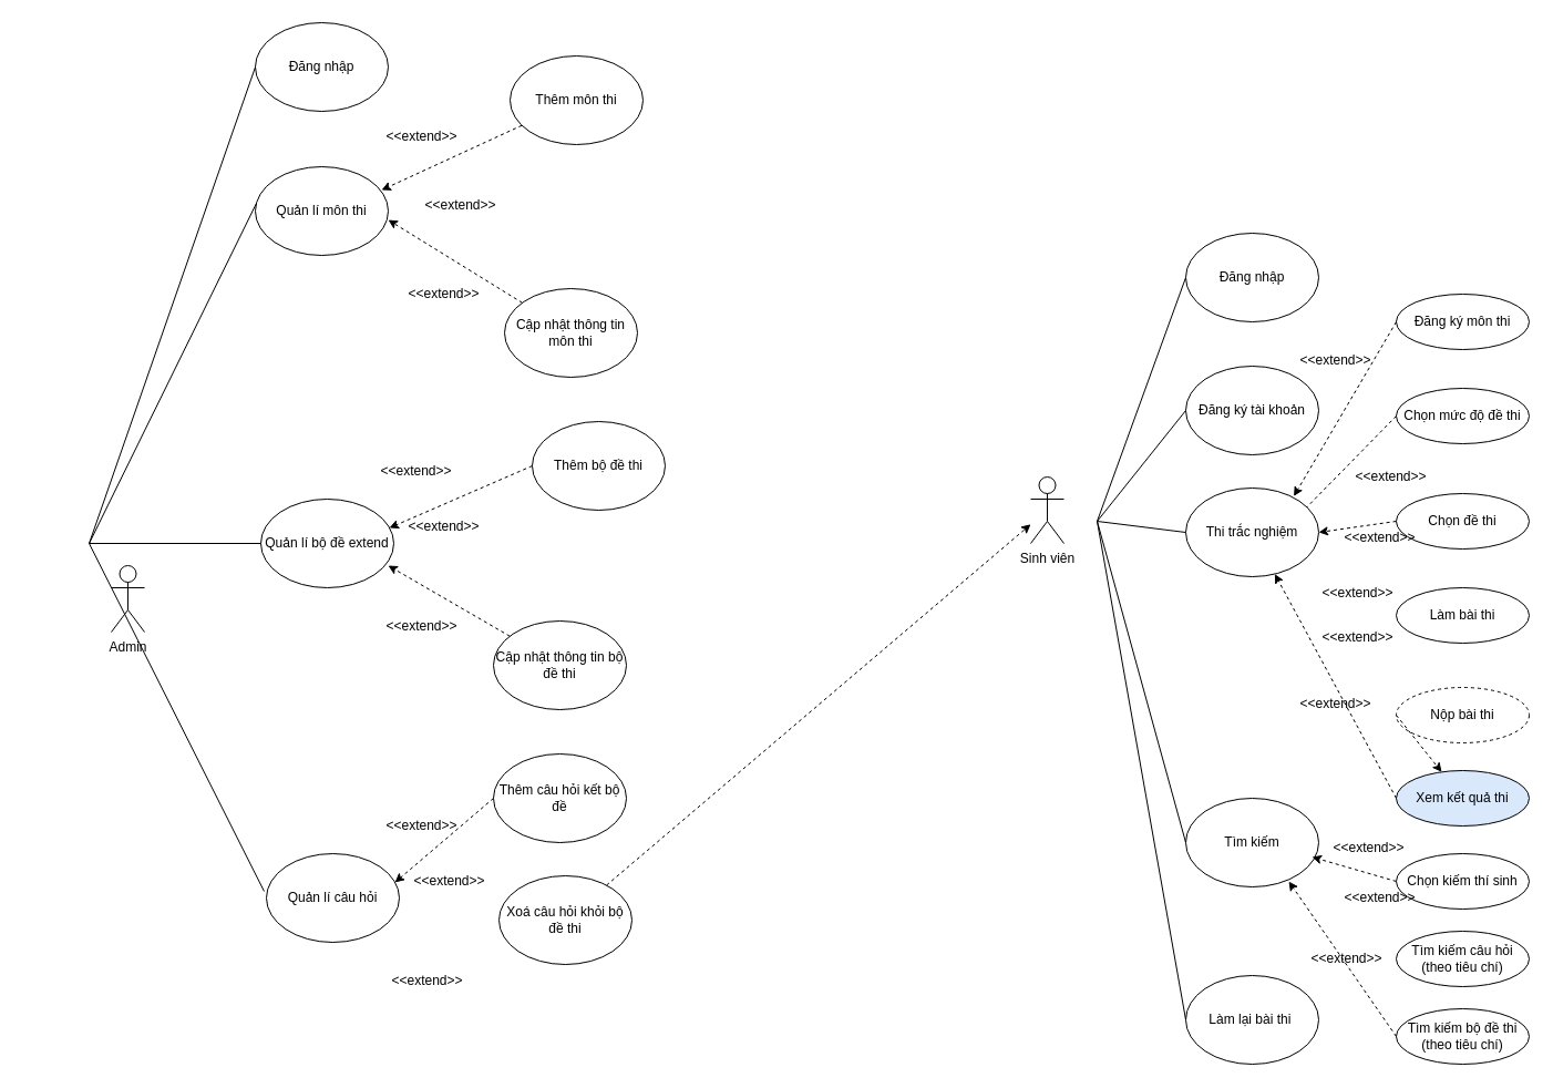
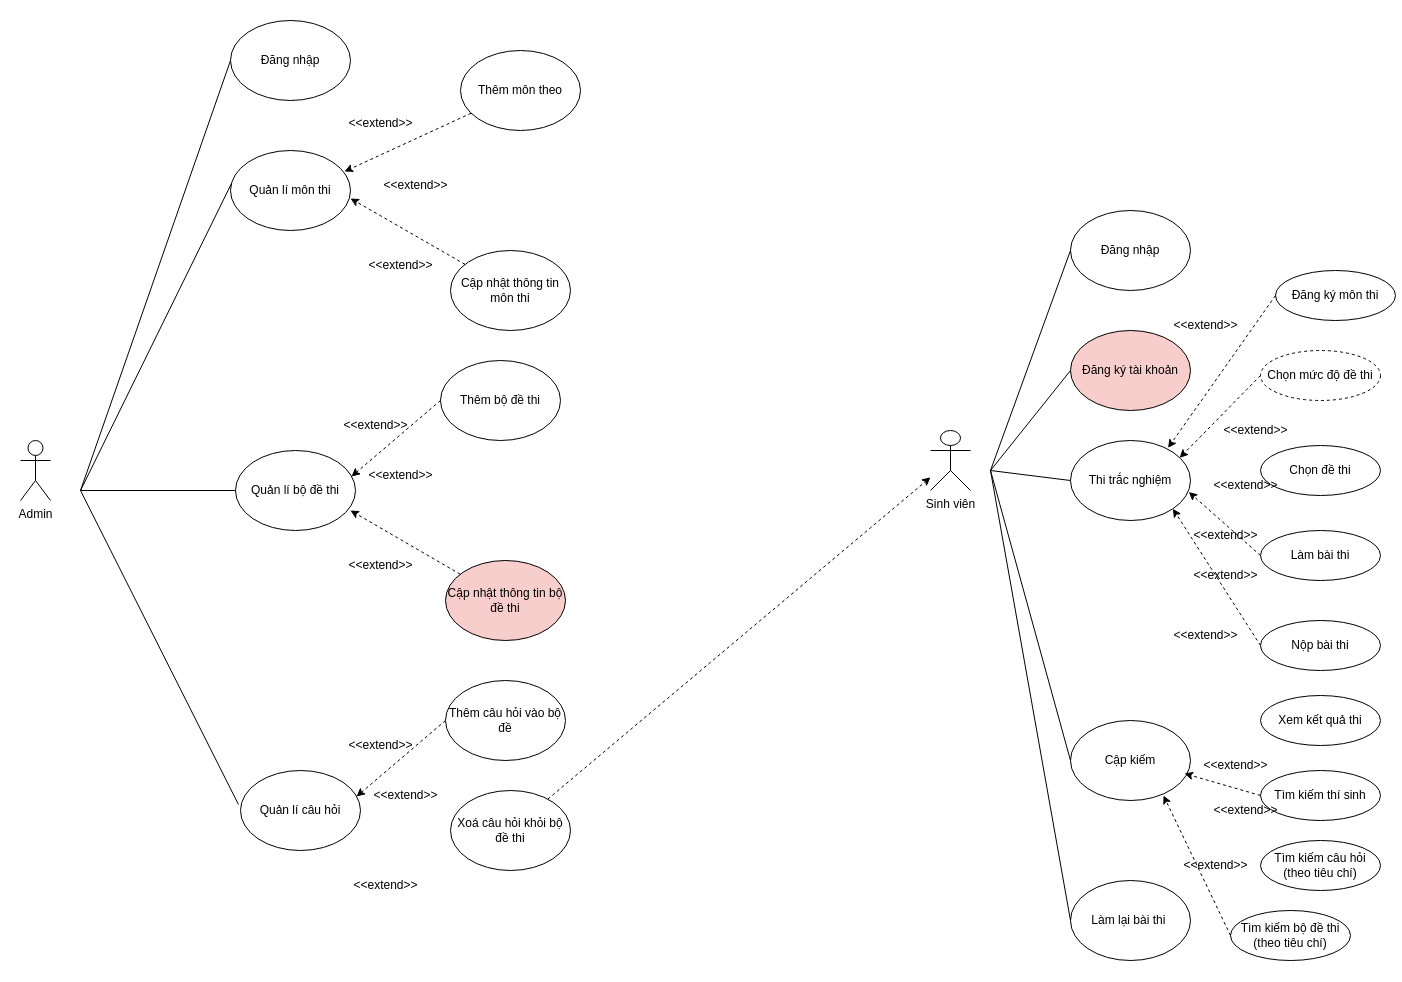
  <mxCell id="0" />
  <mxCell id="1" parent="0" />
- <mxCell id="2" value="Admin" style="shape=umlActor;verticalLabelPosition=bottom;verticalAlign=top;html=1;outlineConnect=0;" vertex="1" parent="1"><mxGeometry x="100" y="510" width="30" height="60" as="geometry" /></mxCell>
- <mxCell id="3" value="Sinh viên" style="shape=umlActor;verticalLabelPosition=bottom;verticalAlign=top;html=1;outlineConnect=0;" vertex="1" parent="1"><mxGeometry x="930" y="430" width="30" height="60" as="geometry" /></mxCell>
+ <mxCell id="2" value="Admin" style="shape=umlActor;verticalLabelPosition=bottom;verticalAlign=top;html=1;outlineConnect=0;" vertex="1" parent="1"><mxGeometry x="20" y="440" width="30" height="60" as="geometry" /></mxCell>
+ <mxCell id="3" value="Sinh viên" style="shape=umlActor;verticalLabelPosition=bottom;verticalAlign=top;html=1;outlineConnect=0;" vertex="1" parent="1"><mxGeometry x="930" y="430" width="40" height="60" as="geometry" /></mxCell>
  <mxCell id="4" value="Đăng nhập" style="ellipse;whiteSpace=wrap;html=1;" vertex="1" parent="1"><mxGeometry x="230" y="20" width="120" height="80" as="geometry" /></mxCell>
  <mxCell id="5" value="Quản lí môn thi" style="ellipse;whiteSpace=wrap;html=1;" vertex="1" parent="1"><mxGeometry x="230" y="150" width="120" height="80" as="geometry" /></mxCell>
- <mxCell id="6" value="Thêm môn thi" style="ellipse;whiteSpace=wrap;html=1;" vertex="1" parent="1"><mxGeometry x="460" y="50" width="120" height="80" as="geometry" /></mxCell>
- <mxCell id="7" value="Cập nhật thông tin môn thi" style="ellipse;whiteSpace=wrap;html=1;" vertex="1" parent="1"><mxGeometry x="455" y="260" width="120" height="80" as="geometry" /></mxCell>
+ <mxCell id="6" value="Thêm môn theo" style="ellipse;whiteSpace=wrap;html=1;" vertex="1" parent="1"><mxGeometry x="460" y="50" width="120" height="80" as="geometry" /></mxCell>
+ <mxCell id="7" value="Cập nhật thông tin môn thi" style="ellipse;whiteSpace=wrap;html=1;" vertex="1" parent="1"><mxGeometry x="450" y="250" width="120" height="80" as="geometry" /></mxCell>
  <mxCell id="8" style="edgeStyle=orthogonalEdgeStyle;rounded=0;orthogonalLoop=1;jettySize=auto;html=1;exitX=0.5;exitY=1;exitDx=0;exitDy=0;" edge="1" parent="1" source="7" target="7"><mxGeometry relative="1" as="geometry" /></mxCell>
  <mxCell id="9" style="rounded=0;orthogonalLoop=1;jettySize=auto;html=1;entryX=1;entryY=0.6;entryDx=0;entryDy=0;entryPerimeter=0;dashed=1;" edge="1" parent="1" source="7" target="5"><mxGeometry relative="1" as="geometry" /></mxCell>
  <mxCell id="10" style="rounded=0;orthogonalLoop=1;jettySize=auto;html=1;entryX=0.95;entryY=0.263;entryDx=0;entryDy=0;entryPerimeter=0;dashed=1;" edge="1" parent="1" source="6" target="5"><mxGeometry relative="1" as="geometry" /></mxCell>
  <mxCell id="11" value="&amp;lt;&amp;lt;extend&amp;gt;&amp;gt;" style="text;html=1;align=center;verticalAlign=middle;resizable=0;points=[];autosize=1;strokeColor=none;fillColor=none;" vertex="1" parent="1"><mxGeometry x="335" y="108" width="90" height="30" as="geometry" /></mxCell>
  <mxCell id="12" value="&amp;lt;&amp;lt;extend&amp;gt;&amp;gt;" style="text;html=1;align=center;verticalAlign=middle;resizable=0;points=[];autosize=1;strokeColor=none;fillColor=none;" vertex="1" parent="1"><mxGeometry x="370" y="170" width="90" height="30" as="geometry" /></mxCell>
  <mxCell id="13" value="&amp;lt;&amp;lt;extend&amp;gt;&amp;gt;" style="text;html=1;align=center;verticalAlign=middle;resizable=0;points=[];autosize=1;strokeColor=none;fillColor=none;" vertex="1" parent="1"><mxGeometry x="355" y="250" width="90" height="30" as="geometry" /></mxCell>
  <mxCell id="14" value="" style="endArrow=none;html=1;rounded=0;entryX=0;entryY=0.5;entryDx=0;entryDy=0;" edge="1" parent="1" target="4"><mxGeometry width="50" height="50" relative="1" as="geometry"><mxPoint x="80" y="490" as="sourcePoint" /><mxPoint x="550" y="360" as="targetPoint" /></mxGeometry></mxCell>
  <mxCell id="15" value="" style="endArrow=none;html=1;rounded=0;entryX=0.008;entryY=0.413;entryDx=0;entryDy=0;entryPerimeter=0;" edge="1" parent="1" target="5"><mxGeometry width="50" height="50" relative="1" as="geometry"><mxPoint x="80" y="490" as="sourcePoint" /><mxPoint x="240" y="70" as="targetPoint" /></mxGeometry></mxCell>
- <mxCell id="16" value="Quản lí bộ đề extend" style="ellipse;whiteSpace=wrap;html=1;" vertex="1" parent="1"><mxGeometry x="235" y="450" width="120" height="80" as="geometry" /></mxCell>
- <mxCell id="17" value="Thêm bộ đề thi" style="ellipse;whiteSpace=wrap;html=1;" vertex="1" parent="1"><mxGeometry x="480" y="380" width="120" height="80" as="geometry" /></mxCell>
- <mxCell id="18" value="Cập nhật thông tin bộ đề thi" style="ellipse;whiteSpace=wrap;html=1;" vertex="1" parent="1"><mxGeometry x="445" y="560" width="120" height="80" as="geometry" /></mxCell>
+ <mxCell id="16" value="Quản lí bộ đề thi" style="ellipse;whiteSpace=wrap;html=1;" vertex="1" parent="1"><mxGeometry x="235" y="450" width="120" height="80" as="geometry" /></mxCell>
+ <mxCell id="17" value="Thêm bộ đề thi" style="ellipse;whiteSpace=wrap;html=1;" vertex="1" parent="1"><mxGeometry x="440" y="360" width="120" height="80" as="geometry" /></mxCell>
+ <mxCell id="18" value="Cập nhật thông tin bộ đề thi" style="ellipse;whiteSpace=wrap;html=1;fillColor=#f8cecc;" vertex="1" parent="1"><mxGeometry x="445" y="560" width="120" height="80" as="geometry" /></mxCell>
  <mxCell id="19" style="rounded=0;orthogonalLoop=1;jettySize=auto;html=1;entryX=0.967;entryY=0.325;entryDx=0;entryDy=0;entryPerimeter=0;dashed=1;exitX=0;exitY=0.5;exitDx=0;exitDy=0;" edge="1" parent="1" source="17" target="16"><mxGeometry relative="1" as="geometry" /></mxCell>
  <mxCell id="20" style="rounded=0;orthogonalLoop=1;jettySize=auto;html=1;entryX=0.958;entryY=0.75;entryDx=0;entryDy=0;entryPerimeter=0;dashed=1;" edge="1" parent="1" source="18" target="16"><mxGeometry relative="1" as="geometry" /></mxCell>
  <mxCell id="21" value="&amp;lt;&amp;lt;extend&amp;gt;&amp;gt;" style="text;html=1;align=center;verticalAlign=middle;resizable=0;points=[];autosize=1;strokeColor=none;fillColor=none;" vertex="1" parent="1"><mxGeometry x="330" y="410" width="90" height="30" as="geometry" /></mxCell>
  <mxCell id="22" value="&amp;lt;&amp;lt;extend&amp;gt;&amp;gt;" style="text;html=1;align=center;verticalAlign=middle;resizable=0;points=[];autosize=1;strokeColor=none;fillColor=none;" vertex="1" parent="1"><mxGeometry x="355" y="460" width="90" height="30" as="geometry" /></mxCell>
  <mxCell id="23" value="&amp;lt;&amp;lt;extend&amp;gt;&amp;gt;" style="text;html=1;align=center;verticalAlign=middle;resizable=0;points=[];autosize=1;strokeColor=none;fillColor=none;" vertex="1" parent="1"><mxGeometry x="335" y="550" width="90" height="30" as="geometry" /></mxCell>
  <mxCell id="24" value="" style="endArrow=none;html=1;rounded=0;entryX=0;entryY=0.5;entryDx=0;entryDy=0;" edge="1" parent="1" target="16"><mxGeometry width="50" height="50" relative="1" as="geometry"><mxPoint x="80" y="490" as="sourcePoint" /><mxPoint x="170" y="420" as="targetPoint" /></mxGeometry></mxCell>
  <mxCell id="25" style="edgeStyle=orthogonalEdgeStyle;rounded=0;orthogonalLoop=1;jettySize=auto;html=1;exitX=0.5;exitY=1;exitDx=0;exitDy=0;" edge="1" parent="1"><mxGeometry relative="1" as="geometry"><mxPoint x="515" y="650" as="sourcePoint" /><mxPoint x="515" y="650" as="targetPoint" /></mxGeometry></mxCell>
  <mxCell id="26" value="Quản lí câu hỏi" style="ellipse;whiteSpace=wrap;html=1;" vertex="1" parent="1"><mxGeometry x="240" y="770" width="120" height="80" as="geometry" /></mxCell>
- <mxCell id="27" value="Thêm câu hỏi kết bộ đề" style="ellipse;whiteSpace=wrap;html=1;" vertex="1" parent="1"><mxGeometry x="445" y="680" width="120" height="80" as="geometry" /></mxCell>
+ <mxCell id="27" value="Thêm câu hỏi vào bộ đề" style="ellipse;whiteSpace=wrap;html=1;" vertex="1" parent="1"><mxGeometry x="445" y="680" width="120" height="80" as="geometry" /></mxCell>
  <mxCell id="28" style="rounded=0;orthogonalLoop=1;jettySize=auto;html=1;dashed=1;" edge="1" parent="1" source="29" target="3"><mxGeometry relative="1" as="geometry" /></mxCell>
  <mxCell id="29" value="Xoá câu hỏi khỏi bộ đề thi" style="ellipse;whiteSpace=wrap;html=1;" vertex="1" parent="1"><mxGeometry x="450" y="790" width="120" height="80" as="geometry" /></mxCell>
  <mxCell id="30" style="rounded=0;orthogonalLoop=1;jettySize=auto;html=1;entryX=0.967;entryY=0.325;entryDx=0;entryDy=0;entryPerimeter=0;dashed=1;exitX=0;exitY=0.5;exitDx=0;exitDy=0;" edge="1" parent="1" source="27" target="26"><mxGeometry relative="1" as="geometry" /></mxCell>
  <mxCell id="31" value="&amp;lt;&amp;lt;extend&amp;gt;&amp;gt;" style="text;html=1;align=center;verticalAlign=middle;resizable=0;points=[];autosize=1;strokeColor=none;fillColor=none;" vertex="1" parent="1"><mxGeometry x="335" y="730" width="90" height="30" as="geometry" /></mxCell>
  <mxCell id="32" value="&amp;lt;&amp;lt;extend&amp;gt;&amp;gt;" style="text;html=1;align=center;verticalAlign=middle;resizable=0;points=[];autosize=1;strokeColor=none;fillColor=none;" vertex="1" parent="1"><mxGeometry x="360" y="780" width="90" height="30" as="geometry" /></mxCell>
  <mxCell id="33" value="&amp;lt;&amp;lt;extend&amp;gt;&amp;gt;" style="text;html=1;align=center;verticalAlign=middle;resizable=0;points=[];autosize=1;strokeColor=none;fillColor=none;" vertex="1" parent="1"><mxGeometry x="340" y="870" width="90" height="30" as="geometry" /></mxCell>
  <mxCell id="34" value="" style="endArrow=none;html=1;rounded=0;entryX=-0.017;entryY=0.425;entryDx=0;entryDy=0;entryPerimeter=0;" edge="1" parent="1" target="26"><mxGeometry width="50" height="50" relative="1" as="geometry"><mxPoint x="80" y="490" as="sourcePoint" /><mxPoint x="245" y="500" as="targetPoint" /></mxGeometry></mxCell>
  <mxCell id="35" value="Đăng nhập" style="ellipse;whiteSpace=wrap;html=1;" vertex="1" parent="1"><mxGeometry x="1070" y="210" width="120" height="80" as="geometry" /></mxCell>
- <mxCell id="36" value="Đăng ký tài khoản" style="ellipse;whiteSpace=wrap;html=1;" vertex="1" parent="1"><mxGeometry x="1070" y="330" width="120" height="80" as="geometry" /></mxCell>
+ <mxCell id="36" value="Đăng ký tài khoản" style="ellipse;whiteSpace=wrap;html=1;fillColor=#f8cecc;" vertex="1" parent="1"><mxGeometry x="1070" y="330" width="120" height="80" as="geometry" /></mxCell>
  <mxCell id="37" value="" style="endArrow=none;html=1;rounded=0;entryX=0;entryY=0.5;entryDx=0;entryDy=0;" edge="1" parent="1" target="35"><mxGeometry width="50" height="50" relative="1" as="geometry"><mxPoint x="990" y="470" as="sourcePoint" /><mxPoint x="960" y="520" as="targetPoint" /></mxGeometry></mxCell>
  <mxCell id="38" value="" style="endArrow=none;html=1;rounded=0;entryX=0;entryY=0.5;entryDx=0;entryDy=0;" edge="1" parent="1" target="36"><mxGeometry width="50" height="50" relative="1" as="geometry"><mxPoint x="990" y="470" as="sourcePoint" /><mxPoint x="1080" y="260" as="targetPoint" /></mxGeometry></mxCell>
  <mxCell id="39" value="Thi trắc nghiệm" style="ellipse;whiteSpace=wrap;html=1;" vertex="1" parent="1"><mxGeometry x="1070" y="440" width="120" height="80" as="geometry" /></mxCell>
- <mxCell id="40" value="Đăng ký môn thi" style="ellipse;whiteSpace=wrap;html=1;" vertex="1" parent="1"><mxGeometry x="1260" y="265" width="120" height="50" as="geometry" /></mxCell>
- <mxCell id="41" value="Chọn mức độ đề thi" style="ellipse;whiteSpace=wrap;html=1;" vertex="1" parent="1"><mxGeometry x="1260" y="350" width="120" height="50" as="geometry" /></mxCell>
+ <mxCell id="40" value="Đăng ký môn thi" style="ellipse;whiteSpace=wrap;html=1;" vertex="1" parent="1"><mxGeometry x="1275" y="270" width="120" height="50" as="geometry" /></mxCell>
+ <mxCell id="41" value="Chọn mức độ đề thi" style="ellipse;whiteSpace=wrap;html=1;dashed=1;" vertex="1" parent="1"><mxGeometry x="1260" y="350" width="120" height="50" as="geometry" /></mxCell>
  <mxCell id="42" value="Chọn đề thi" style="ellipse;whiteSpace=wrap;html=1;" vertex="1" parent="1"><mxGeometry x="1260" y="445" width="120" height="50" as="geometry" /></mxCell>
  <mxCell id="43" value="Làm bài thi" style="ellipse;whiteSpace=wrap;html=1;" vertex="1" parent="1"><mxGeometry x="1260" y="530" width="120" height="50" as="geometry" /></mxCell>
- <mxCell id="44" value="Nộp bài thi" style="ellipse;whiteSpace=wrap;html=1;dashed=1;" vertex="1" parent="1"><mxGeometry x="1260" y="620" width="120" height="50" as="geometry" /></mxCell>
- <mxCell id="45" value="Xem kết quả thi" style="ellipse;whiteSpace=wrap;html=1;fillColor=#dae8fc;" vertex="1" parent="1"><mxGeometry x="1260" y="695" width="120" height="50" as="geometry" /></mxCell>
- <mxCell id="46" style="rounded=0;orthogonalLoop=1;jettySize=auto;html=1;dashed=1;exitX=0;exitY=0.5;exitDx=0;exitDy=0;entryX=0.91;entryY=0.217;entryDx=0;entryDy=0;entryPerimeter=0;endArrow=none;" edge="1" parent="1" source="41" target="39"><mxGeometry relative="1" as="geometry"><mxPoint x="1281" y="431" as="sourcePoint" /><mxPoint x="1190" y="419" as="targetPoint" /></mxGeometry></mxCell>
- <mxCell id="47" style="rounded=0;orthogonalLoop=1;jettySize=auto;html=1;entryX=1;entryY=0.5;entryDx=0;entryDy=0;dashed=1;exitX=0;exitY=0.5;exitDx=0;exitDy=0;" edge="1" parent="1" source="42" target="39"><mxGeometry relative="1" as="geometry"><mxPoint x="1291" y="441" as="sourcePoint" /><mxPoint x="1200" y="429" as="targetPoint" /></mxGeometry></mxCell>
+ <mxCell id="44" value="Nộp bài thi" style="ellipse;whiteSpace=wrap;html=1;" vertex="1" parent="1"><mxGeometry x="1260" y="620" width="120" height="50" as="geometry" /></mxCell>
+ <mxCell id="45" value="Xem kết quả thi" style="ellipse;whiteSpace=wrap;html=1;" vertex="1" parent="1"><mxGeometry x="1260" y="695" width="120" height="50" as="geometry" /></mxCell>
+ <mxCell id="46" style="rounded=0;orthogonalLoop=1;jettySize=auto;html=1;dashed=1;exitX=0;exitY=0.5;exitDx=0;exitDy=0;entryX=0.91;entryY=0.217;entryDx=0;entryDy=0;entryPerimeter=0;" edge="1" parent="1" source="41" target="39"><mxGeometry relative="1" as="geometry"><mxPoint x="1281" y="431" as="sourcePoint" /><mxPoint x="1190" y="419" as="targetPoint" /></mxGeometry></mxCell>
  <mxCell id="48" style="rounded=0;orthogonalLoop=1;jettySize=auto;html=1;entryX=0.813;entryY=0.092;entryDx=0;entryDy=0;dashed=1;exitX=0;exitY=0.5;exitDx=0;exitDy=0;entryPerimeter=0;" edge="1" parent="1" source="40" target="39"><mxGeometry relative="1" as="geometry"><mxPoint x="1301" y="451" as="sourcePoint" /><mxPoint x="1210" y="439" as="targetPoint" /></mxGeometry></mxCell>
- <mxCell id="50" style="rounded=0;orthogonalLoop=1;jettySize=auto;html=1;dashed=1;exitX=0;exitY=0.5;exitDx=0;exitDy=0;" edge="1" parent="1" source="44" target="45"><mxGeometry relative="1" as="geometry"><mxPoint x="1321" y="471" as="sourcePoint" /><mxPoint x="1230" y="459" as="targetPoint" /></mxGeometry></mxCell>
- <mxCell id="51" style="rounded=0;orthogonalLoop=1;jettySize=auto;html=1;dashed=1;exitX=0;exitY=0.5;exitDx=0;exitDy=0;" edge="1" parent="1" source="45" target="39"><mxGeometry relative="1" as="geometry"><mxPoint x="1331" y="481" as="sourcePoint" /><mxPoint x="1240" y="469" as="targetPoint" /></mxGeometry></mxCell>
+ <mxCell id="49" style="rounded=0;orthogonalLoop=1;jettySize=auto;html=1;entryX=0.986;entryY=0.644;entryDx=0;entryDy=0;dashed=1;exitX=0;exitY=0.5;exitDx=0;exitDy=0;entryPerimeter=0;" edge="1" parent="1" source="43" target="39"><mxGeometry relative="1" as="geometry"><mxPoint x="1311" y="461" as="sourcePoint" /><mxPoint x="1220" y="449" as="targetPoint" /></mxGeometry></mxCell>
+ <mxCell id="50" style="rounded=0;orthogonalLoop=1;jettySize=auto;html=1;entryX=1;entryY=1;entryDx=0;entryDy=0;dashed=1;exitX=0;exitY=0.5;exitDx=0;exitDy=0;" edge="1" parent="1" source="44" target="39"><mxGeometry relative="1" as="geometry"><mxPoint x="1321" y="471" as="sourcePoint" /><mxPoint x="1230" y="459" as="targetPoint" /></mxGeometry></mxCell>
  <mxCell id="52" value="&amp;lt;&amp;lt;extend&amp;gt;&amp;gt;" style="text;html=1;align=center;verticalAlign=middle;resizable=0;points=[];autosize=1;strokeColor=none;fillColor=none;" vertex="1" parent="1"><mxGeometry x="1160" y="310" width="90" height="30" as="geometry" /></mxCell>
  <mxCell id="53" value="&amp;lt;&amp;lt;extend&amp;gt;&amp;gt;" style="text;html=1;align=center;verticalAlign=middle;resizable=0;points=[];autosize=1;strokeColor=none;fillColor=none;" vertex="1" parent="1"><mxGeometry x="1210" y="415" width="90" height="30" as="geometry" /></mxCell>
  <mxCell id="54" value="&amp;lt;&amp;lt;extend&amp;gt;&amp;gt;" style="text;html=1;align=center;verticalAlign=middle;resizable=0;points=[];autosize=1;strokeColor=none;fillColor=none;" vertex="1" parent="1"><mxGeometry x="1200" y="470" width="90" height="30" as="geometry" /></mxCell>
  <mxCell id="55" value="&amp;lt;&amp;lt;extend&amp;gt;&amp;gt;" style="text;html=1;align=center;verticalAlign=middle;resizable=0;points=[];autosize=1;strokeColor=none;fillColor=none;" vertex="1" parent="1"><mxGeometry x="1180" y="520" width="90" height="30" as="geometry" /></mxCell>
  <mxCell id="56" value="&amp;lt;&amp;lt;extend&amp;gt;&amp;gt;" style="text;html=1;align=center;verticalAlign=middle;resizable=0;points=[];autosize=1;strokeColor=none;fillColor=none;" vertex="1" parent="1"><mxGeometry x="1180" y="560" width="90" height="30" as="geometry" /></mxCell>
  <mxCell id="57" value="&amp;lt;&amp;lt;extend&amp;gt;&amp;gt;" style="text;html=1;align=center;verticalAlign=middle;resizable=0;points=[];autosize=1;strokeColor=none;fillColor=none;" vertex="1" parent="1"><mxGeometry x="1160" y="620" width="90" height="30" as="geometry" /></mxCell>
  <mxCell id="58" value="" style="endArrow=none;html=1;rounded=0;entryX=0;entryY=0.5;entryDx=0;entryDy=0;" edge="1" parent="1" target="39"><mxGeometry width="50" height="50" relative="1" as="geometry"><mxPoint x="990" y="470" as="sourcePoint" /><mxPoint x="1080" y="380" as="targetPoint" /></mxGeometry></mxCell>
- <mxCell id="59" value="Tìm kiếm" style="ellipse;whiteSpace=wrap;html=1;" vertex="1" parent="1"><mxGeometry x="1070" y="720" width="120" height="80" as="geometry" /></mxCell>
- <mxCell id="60" value="Chọn kiếm thí sinh" style="ellipse;whiteSpace=wrap;html=1;" vertex="1" parent="1"><mxGeometry x="1260" y="770" width="120" height="50" as="geometry" /></mxCell>
+ <mxCell id="59" value="Cập kiếm" style="ellipse;whiteSpace=wrap;html=1;" vertex="1" parent="1"><mxGeometry x="1070" y="720" width="120" height="80" as="geometry" /></mxCell>
+ <mxCell id="60" value="Tìm kiếm thí sinh" style="ellipse;whiteSpace=wrap;html=1;" vertex="1" parent="1"><mxGeometry x="1260" y="770" width="120" height="50" as="geometry" /></mxCell>
  <mxCell id="61" value="Tìm kiếm câu hỏi (theo tiêu chí)" style="ellipse;whiteSpace=wrap;html=1;" vertex="1" parent="1"><mxGeometry x="1260" y="840" width="120" height="50" as="geometry" /></mxCell>
- <mxCell id="62" value="Tìm kiếm bộ đề thi (theo tiêu chí)" style="ellipse;whiteSpace=wrap;html=1;" vertex="1" parent="1"><mxGeometry x="1260" y="910" width="120" height="50" as="geometry" /></mxCell>
+ <mxCell id="62" value="Tìm kiếm bộ đề thi (theo tiêu chí)" style="ellipse;whiteSpace=wrap;html=1;" vertex="1" parent="1"><mxGeometry x="1230" y="910" width="120" height="50" as="geometry" /></mxCell>
  <mxCell id="63" value="Làm lại bài thi&amp;nbsp;" style="ellipse;whiteSpace=wrap;html=1;" vertex="1" parent="1"><mxGeometry x="1070" y="880" width="120" height="80" as="geometry" /></mxCell>
  <mxCell id="64" style="rounded=0;orthogonalLoop=1;jettySize=auto;html=1;dashed=1;entryX=0.95;entryY=0.663;entryDx=0;entryDy=0;entryPerimeter=0;exitX=0;exitY=0.5;exitDx=0;exitDy=0;" edge="1" parent="1" source="60" target="59"><mxGeometry relative="1" as="geometry"><mxPoint x="1250" y="790" as="sourcePoint" /><mxPoint x="1160" y="528" as="targetPoint" /></mxGeometry></mxCell>
  <mxCell id="65" style="rounded=0;orthogonalLoop=1;jettySize=auto;html=1;dashed=1;entryX=0.775;entryY=0.938;entryDx=0;entryDy=0;entryPerimeter=0;exitX=0;exitY=0.5;exitDx=0;exitDy=0;" edge="1" parent="1" source="62" target="59"><mxGeometry relative="1" as="geometry"><mxPoint x="1270" y="875" as="sourcePoint" /><mxPoint x="1189" y="799" as="targetPoint" /></mxGeometry></mxCell>
  <mxCell id="66" value="&amp;lt;&amp;lt;extend&amp;gt;&amp;gt;" style="text;html=1;align=center;verticalAlign=middle;resizable=0;points=[];autosize=1;strokeColor=none;fillColor=none;" vertex="1" parent="1"><mxGeometry x="1190" y="750" width="90" height="30" as="geometry" /></mxCell>
  <mxCell id="67" value="&amp;lt;&amp;lt;extend&amp;gt;&amp;gt;" style="text;html=1;align=center;verticalAlign=middle;resizable=0;points=[];autosize=1;strokeColor=none;fillColor=none;" vertex="1" parent="1"><mxGeometry x="1200" y="795" width="90" height="30" as="geometry" /></mxCell>
  <mxCell id="68" value="&amp;lt;&amp;lt;extend&amp;gt;&amp;gt;" style="text;html=1;align=center;verticalAlign=middle;resizable=0;points=[];autosize=1;strokeColor=none;fillColor=none;" vertex="1" parent="1"><mxGeometry x="1170" y="850" width="90" height="30" as="geometry" /></mxCell>
  <mxCell id="69" value="" style="endArrow=none;html=1;rounded=0;entryX=0;entryY=0.5;entryDx=0;entryDy=0;" edge="1" parent="1" target="59"><mxGeometry width="50" height="50" relative="1" as="geometry"><mxPoint x="990" y="470" as="sourcePoint" /><mxPoint x="1080" y="490" as="targetPoint" /></mxGeometry></mxCell>
  <mxCell id="70" value="" style="endArrow=none;html=1;rounded=0;entryX=0;entryY=0.5;entryDx=0;entryDy=0;" edge="1" parent="1" target="63"><mxGeometry width="50" height="50" relative="1" as="geometry"><mxPoint x="990" y="470" as="sourcePoint" /><mxPoint x="1090" y="500" as="targetPoint" /></mxGeometry></mxCell>
